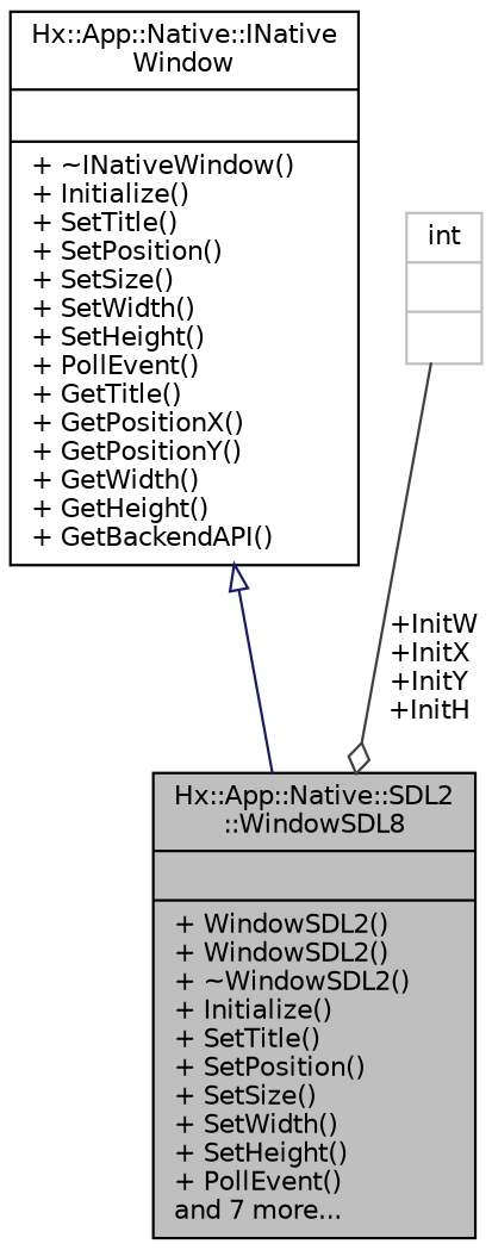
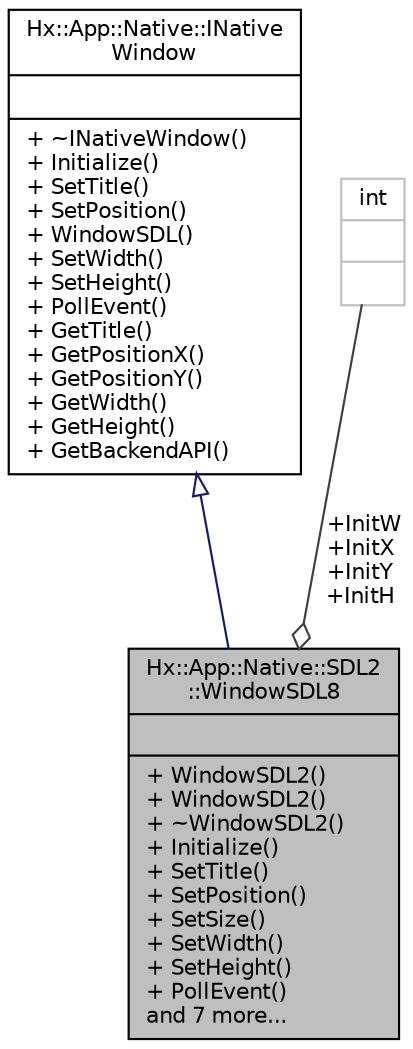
  digraph {
    node [color=black fillcolor=white fontname=Helvetica fontsize=10 shape=record style=filled]
    edge [fontname=Helvetica fontsize=10 labelfontname=Helvetica labelfontsize=10 style=solid]
    n1 [fillcolor=grey75 fontcolor=black height=0.2 label="{Hx::App::Native::SDL2\l::WindowSDL8\n||+ WindowSDL2()\l+ WindowSDL2()\l+ ~WindowSDL2()\l+ Initialize()\l+ SetTitle()\l+ SetPosition()\l+ SetSize()\l+ SetWidth()\l+ SetHeight()\l+ PollEvent()\land 7 more...\l}" width=0.4]
-   n2 [height=0.2 label="{Hx::App::Native::INative\lWindow\n||+ ~INativeWindow()\l+ Initialize()\l+ SetTitle()\l+ SetPosition()\l+ SetSize()\l+ SetWidth()\l+ SetHeight()\l+ PollEvent()\l+ GetTitle()\l+ GetPositionX()\l+ GetPositionY()\l+ GetWidth()\l+ GetHeight()\l+ GetBackendAPI()\l}" width=0.4]
+   n2 [height=0.2 label="{Hx::App::Native::INative\lWindow\n||+ ~INativeWindow()\l+ Initialize()\l+ SetTitle()\l+ SetPosition()\l+ WindowSDL()\l+ SetWidth()\l+ SetHeight()\l+ PollEvent()\l+ GetTitle()\l+ GetPositionX()\l+ GetPositionY()\l+ GetWidth()\l+ GetHeight()\l+ GetBackendAPI()\l}" width=0.4]
    n3 [color=grey75 height=0.2 label="{int\n||}" width=0.4]
    n2 -> n1 [arrowtail=onormal color=midnightblue dir=back]
    n3 -> n1 [arrowhead=odiamond color=grey25 label=" +InitW\n+InitX\n+InitY\n+InitH"]
  }
